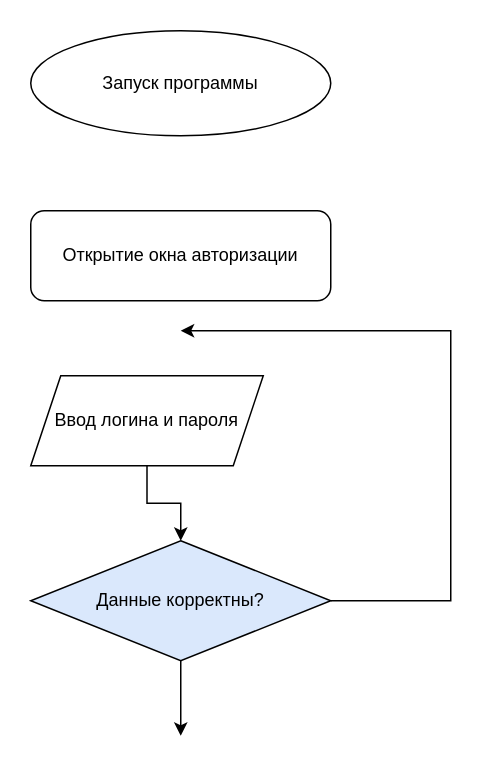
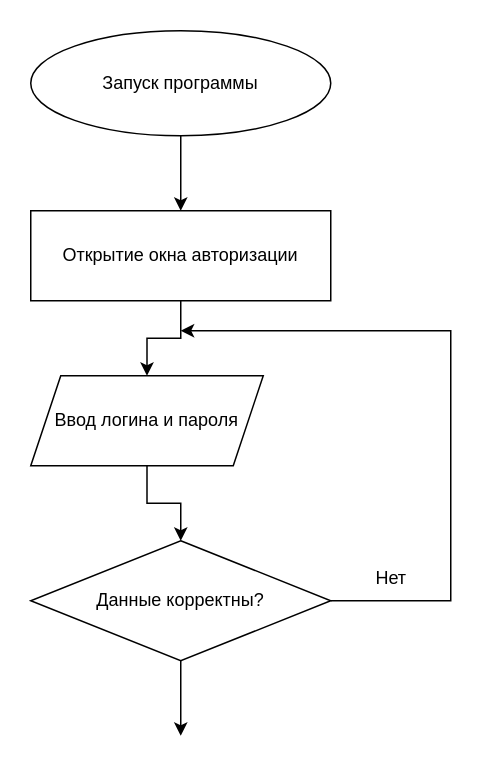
  <mxCell id="0" />
  <mxCell id="1" parent="0" />
+ <mxCell id="2" style="edgeStyle=orthogonalEdgeStyle;rounded=0;orthogonalLoop=1;jettySize=auto;html=1;" edge="1" parent="1" source="3" target="5"><mxGeometry relative="1" as="geometry"><mxPoint x="120" y="130" as="targetPoint" /></mxGeometry></mxCell>
  <mxCell id="3" value="Запуск программы" style="ellipse;whiteSpace=wrap;html=1;" vertex="1" parent="1"><mxGeometry x="20" y="20" width="200" height="70" as="geometry" /></mxCell>
- <mxCell id="5" value="Открытие окна авторизации" style="whiteSpace=wrap;html=1;rounded=1;" vertex="1" parent="1"><mxGeometry x="20" y="140" width="200" height="60" as="geometry" /></mxCell>
+ <mxCell id="4" style="edgeStyle=orthogonalEdgeStyle;rounded=0;orthogonalLoop=1;jettySize=auto;html=1;" edge="1" parent="1" source="5" target="7"><mxGeometry relative="1" as="geometry"><mxPoint x="120" y="250" as="targetPoint" /></mxGeometry></mxCell>
+ <mxCell id="5" value="Открытие окна авторизации" style="rounded=0;whiteSpace=wrap;html=1;" vertex="1" parent="1"><mxGeometry x="20" y="140" width="200" height="60" as="geometry" /></mxCell>
  <mxCell id="6" style="edgeStyle=orthogonalEdgeStyle;rounded=0;orthogonalLoop=1;jettySize=auto;html=1;" edge="1" parent="1" source="7" target="10"><mxGeometry relative="1" as="geometry"><mxPoint x="120" y="370" as="targetPoint" /></mxGeometry></mxCell>
  <mxCell id="7" value="Ввод логина и пароля" style="shape=parallelogram;perimeter=parallelogramPerimeter;whiteSpace=wrap;html=1;fixedSize=1;" vertex="1" parent="1"><mxGeometry x="20" y="250" width="155" height="60" as="geometry" /></mxCell>
  <mxCell id="8" style="edgeStyle=orthogonalEdgeStyle;rounded=0;orthogonalLoop=1;jettySize=auto;html=1;" edge="1" parent="1" source="10"><mxGeometry relative="1" as="geometry"><mxPoint x="120" y="220" as="targetPoint" /><Array as="points"><mxPoint x="300" y="400" /><mxPoint x="300" y="220" /><mxPoint x="120" y="220" /></Array></mxGeometry></mxCell>
  <mxCell id="9" style="edgeStyle=orthogonalEdgeStyle;rounded=0;orthogonalLoop=1;jettySize=auto;html=1;" edge="1" parent="1" source="10"><mxGeometry relative="1" as="geometry"><mxPoint x="120" y="490" as="targetPoint" /></mxGeometry></mxCell>
- <mxCell id="10" value="Данные корректны?" style="rhombus;whiteSpace=wrap;html=1;fillColor=#dae8fc;" vertex="1" parent="1"><mxGeometry x="20" y="360" width="200" height="80" as="geometry" /></mxCell>
+ <mxCell id="10" value="Данные корректны?" style="rhombus;whiteSpace=wrap;html=1;" vertex="1" parent="1"><mxGeometry x="20" y="360" width="200" height="80" as="geometry" /></mxCell>
+ <mxCell id="11" value="Нет" style="text;html=1;align=center;verticalAlign=middle;resizable=0;points=[];autosize=1;strokeColor=none;fillColor=none;" vertex="1" parent="1"><mxGeometry x="240" y="370" width="40" height="30" as="geometry" /></mxCell>
